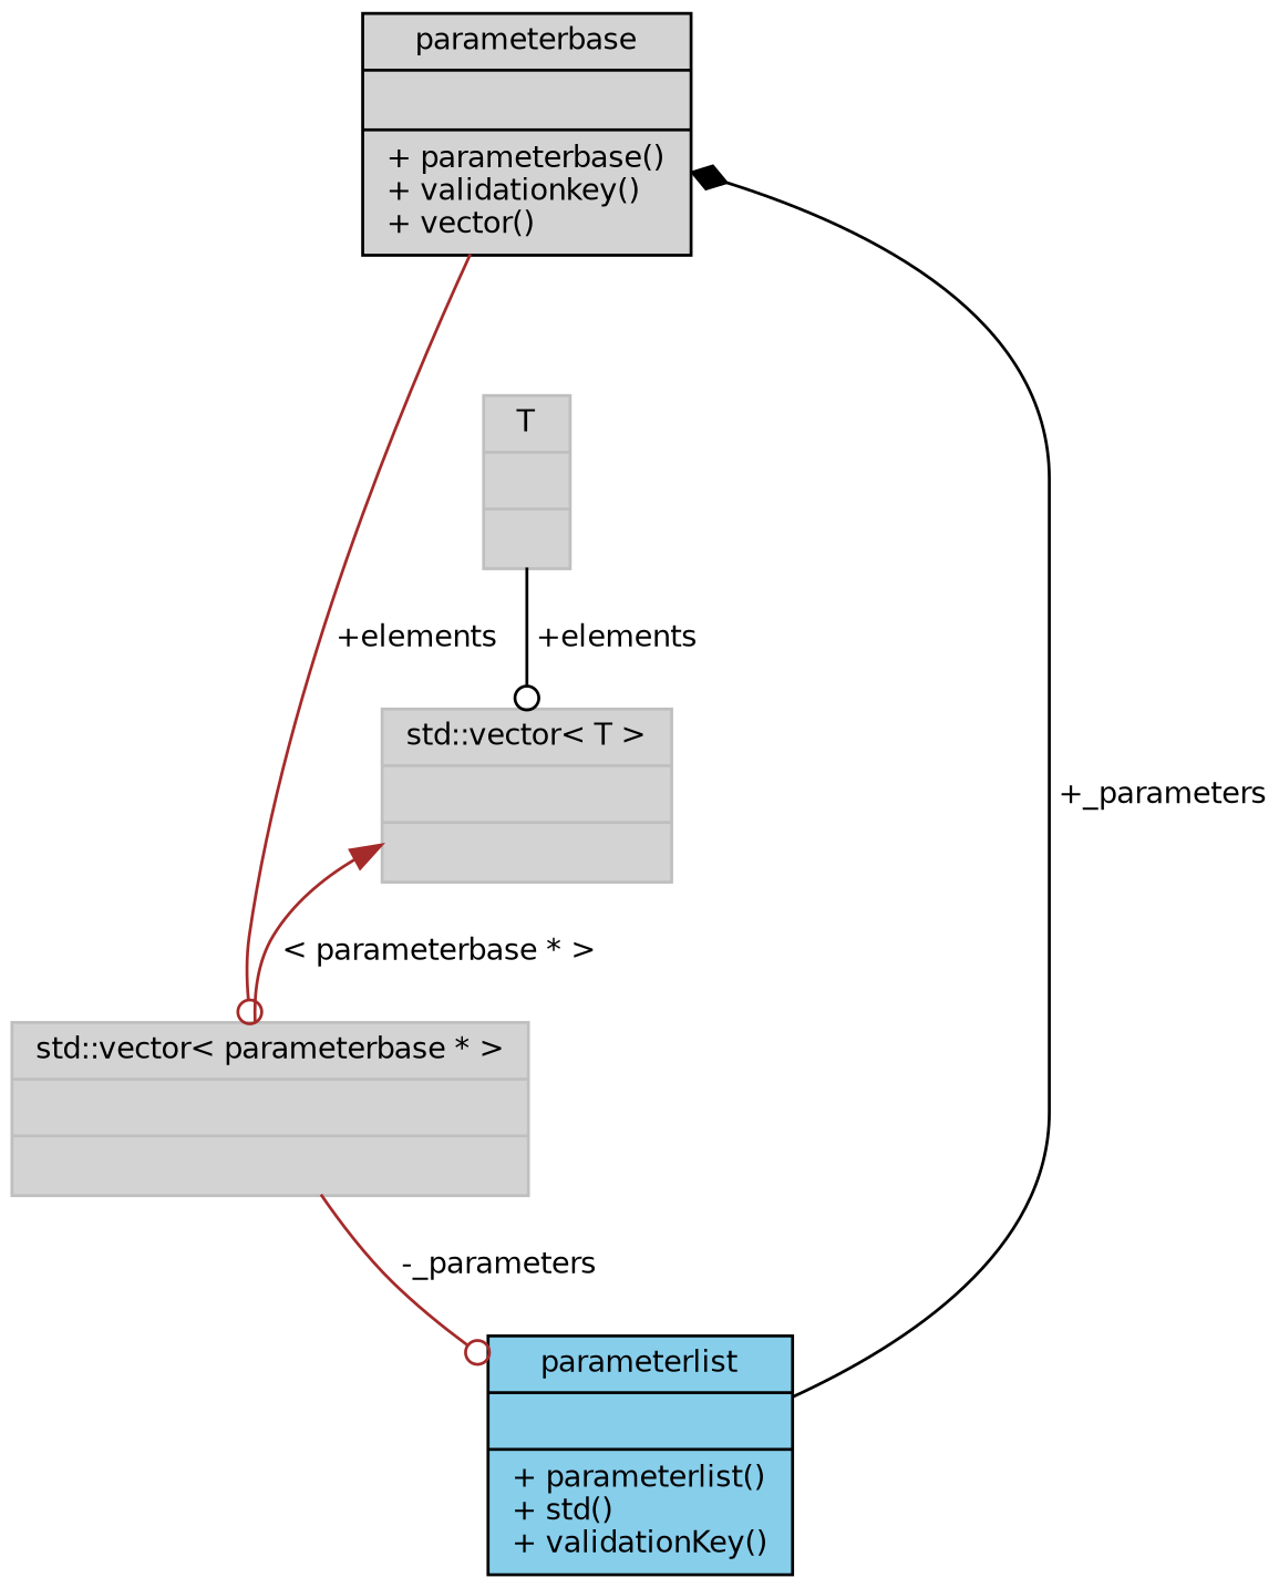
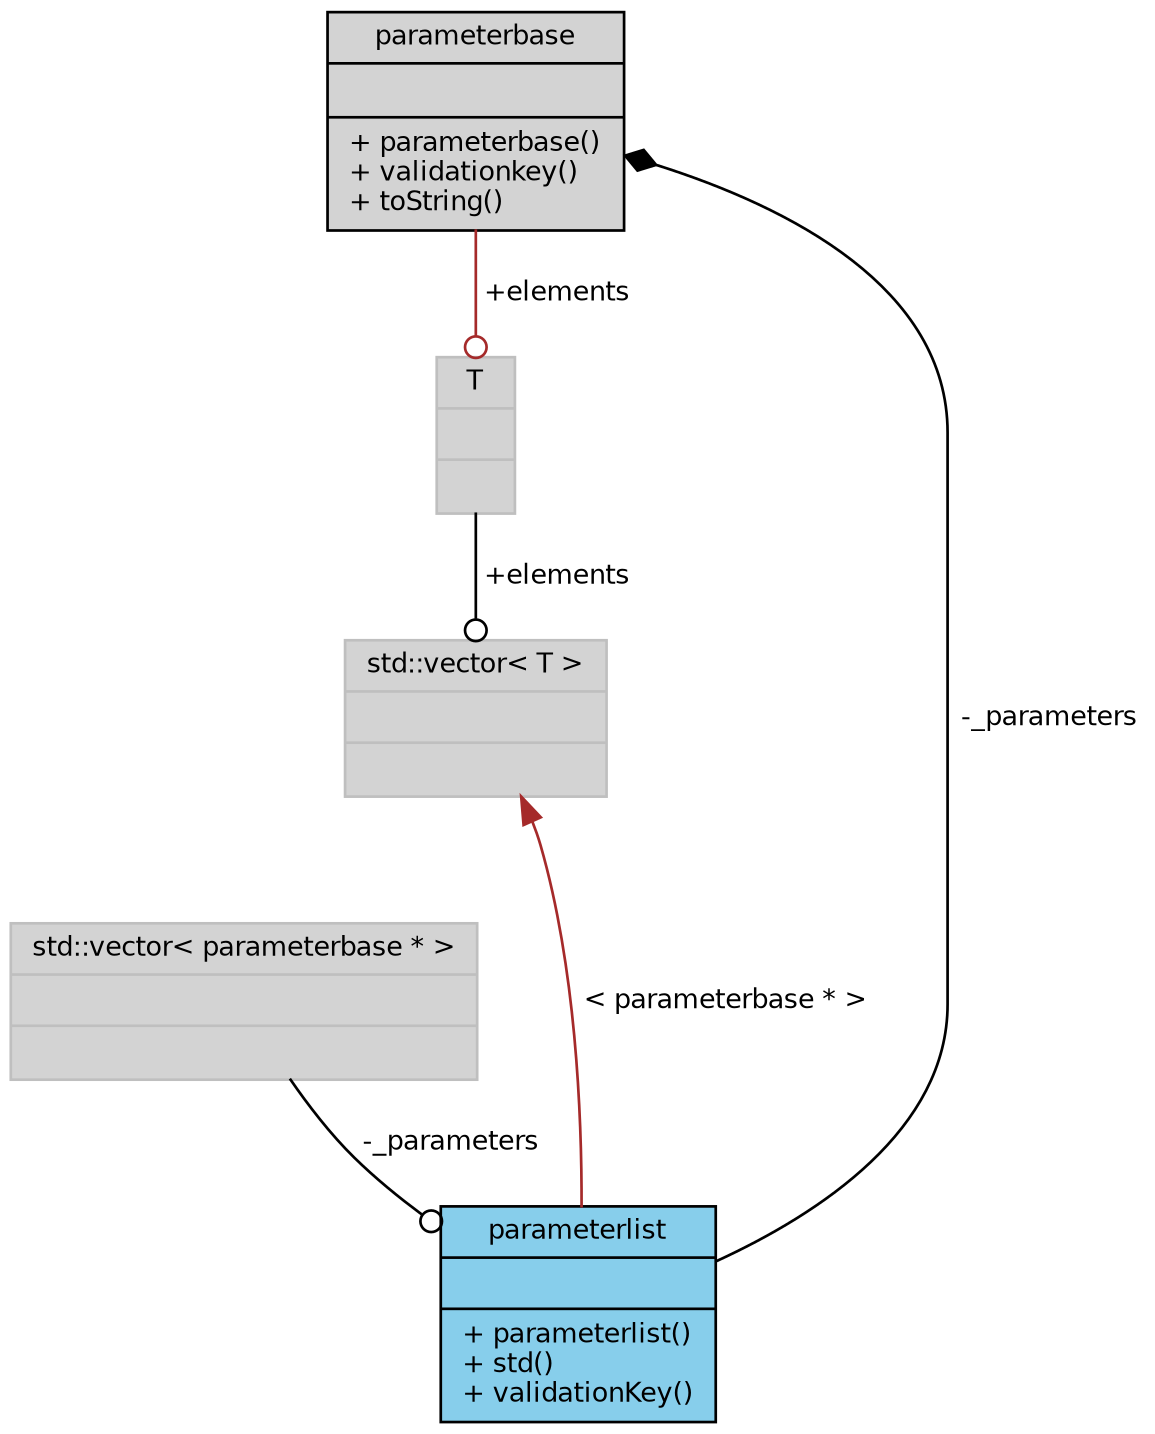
  digraph {
    node [color=grey75 fillcolor=lightgrey fontname=Helvetica fontsize=10 shape=record style=filled]
    edge [arrowhead=odot color=brown fontname=Helvetica fontsize=10 labelfontname=Helvetica labelfontsize=10 style=solid]
-   n1 [color=black fontcolor=black height=0.2 label="{parameterbase\n||+ parameterbase()\l+ validationkey()\l+ vector()\l}" width=0.4]
+   n1 [color=black fontcolor=black height=0.2 label="{parameterbase\n||+ parameterbase()\l+ validationkey()\l+ toString()\l}" width=0.4]
    n2 [height=0.2 label="{std::vector\< parameterbase * \>\n||}" width=0.4]
    n3 [color=black fillcolor=skyblue height=0.2 label="{parameterlist\n||+ parameterlist()\l+ std()\l+ validationKey()\l}" width=0.4]
    n4 [height=0.2 label="{std::vector\< T \>\n||}" width=0.4]
    n5 [height=0.2 label="{T\n||}" width=0.4]
-   n1 -> n2 [label=" +elements"]
-   n2 -> n3 [label=" -_parameters"]
-   n3 -> n1 [arrowhead=diamond color=black label=" +_parameters"]
-   n4 -> n2 [dir=back label=" \< parameterbase * \>" arrowhead=""]
+   n1 -> n5 [label=" +elements"]
+   n2 -> n3 [color=black label=" -_parameters"]
+   n3 -> n1 [arrowhead=diamond color=black label=" -_parameters"]
+   n4 -> n3 [dir=back label=" \< parameterbase * \>" arrowhead=""]
    n5 -> n4 [color=black label=" +elements"]
  }
